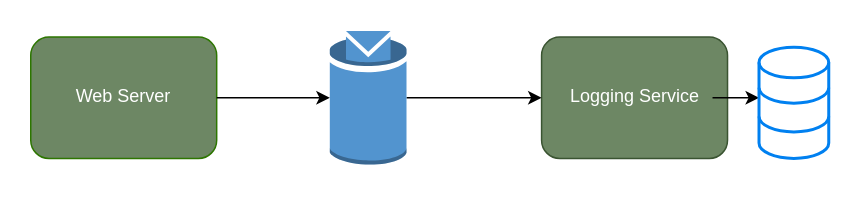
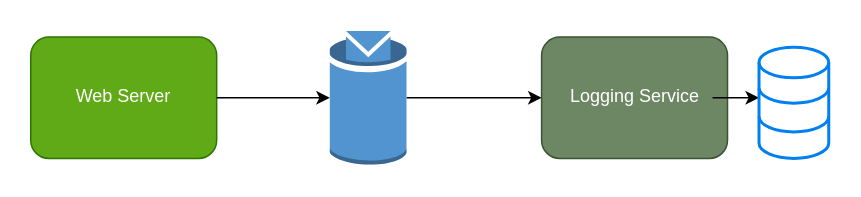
  <mxCell id="0" />
  <mxCell id="1" parent="0" />
  <mxCell id="2" value="" style="group" vertex="1" connectable="0" parent="1"><mxGeometry x="20" y="20" width="532" height="89" as="geometry" /></mxCell>
- <mxCell id="3" value="Web Server" style="rounded=1;whiteSpace=wrap;html=1;fillColor=#6d8764;strokeColor=#2D7600;fontColor=#ffffff;" parent="2" vertex="1"><mxGeometry y="4.045" width="123.961" height="80.909" as="geometry" /></mxCell>
+ <mxCell id="3" value="Web Server" style="rounded=1;whiteSpace=wrap;html=1;fillColor=#60a917;strokeColor=#2D7600;fontColor=#ffffff;" parent="2" vertex="1"><mxGeometry y="4.045" width="123.961" height="80.909" as="geometry" /></mxCell>
  <mxCell id="4" value="Logging Service" style="rounded=1;whiteSpace=wrap;html=1;fillColor=#6d8764;strokeColor=#3A5431;fontColor=#ffffff;" parent="2" vertex="1"><mxGeometry x="340.563" y="4.045" width="123.961" height="80.909" as="geometry" /></mxCell>
  <mxCell id="5" value="" style="edgeStyle=orthogonalEdgeStyle;rounded=0;orthogonalLoop=1;jettySize=auto;html=1;exitX=1;exitY=0.5;exitDx=0;exitDy=0;exitPerimeter=0;" parent="2" source="8" target="4" edge="1"><mxGeometry relative="1" as="geometry"><mxPoint x="278.913" y="48.545" as="sourcePoint" /></mxGeometry></mxCell>
  <mxCell id="6" value="" style="edgeStyle=orthogonalEdgeStyle;rounded=0;orthogonalLoop=1;jettySize=auto;html=1;" parent="2" edge="1"><mxGeometry relative="1" as="geometry"><mxPoint x="454.524" y="44.5" as="sourcePoint" /><mxPoint x="485.515" y="44.5" as="targetPoint" /></mxGeometry></mxCell>
  <mxCell id="7" value="" style="html=1;verticalLabelPosition=bottom;align=center;labelBackgroundColor=#ffffff;verticalAlign=top;strokeWidth=2;strokeColor=#0080F0;shadow=0;dashed=0;shape=mxgraph.ios7.icons.data;" parent="2" vertex="1"><mxGeometry x="485.515" y="10.788" width="46.485" height="74.167" as="geometry" /></mxCell>
  <mxCell id="8" value="" style="outlineConnect=0;dashed=0;verticalLabelPosition=bottom;verticalAlign=top;align=center;html=1;shape=mxgraph.aws3.topic;fillColor=#5294CF;gradientColor=none;" parent="2" vertex="1"><mxGeometry x="199.371" width="51.134" height="89" as="geometry" /></mxCell>
  <mxCell id="9" value="" style="edgeStyle=orthogonalEdgeStyle;rounded=0;orthogonalLoop=1;jettySize=auto;html=1;entryX=0;entryY=0.5;entryDx=0;entryDy=0;entryPerimeter=0;" parent="2" source="3" target="8" edge="1"><mxGeometry relative="1" as="geometry"><mxPoint x="185.942" y="48.545" as="targetPoint" /></mxGeometry></mxCell>
